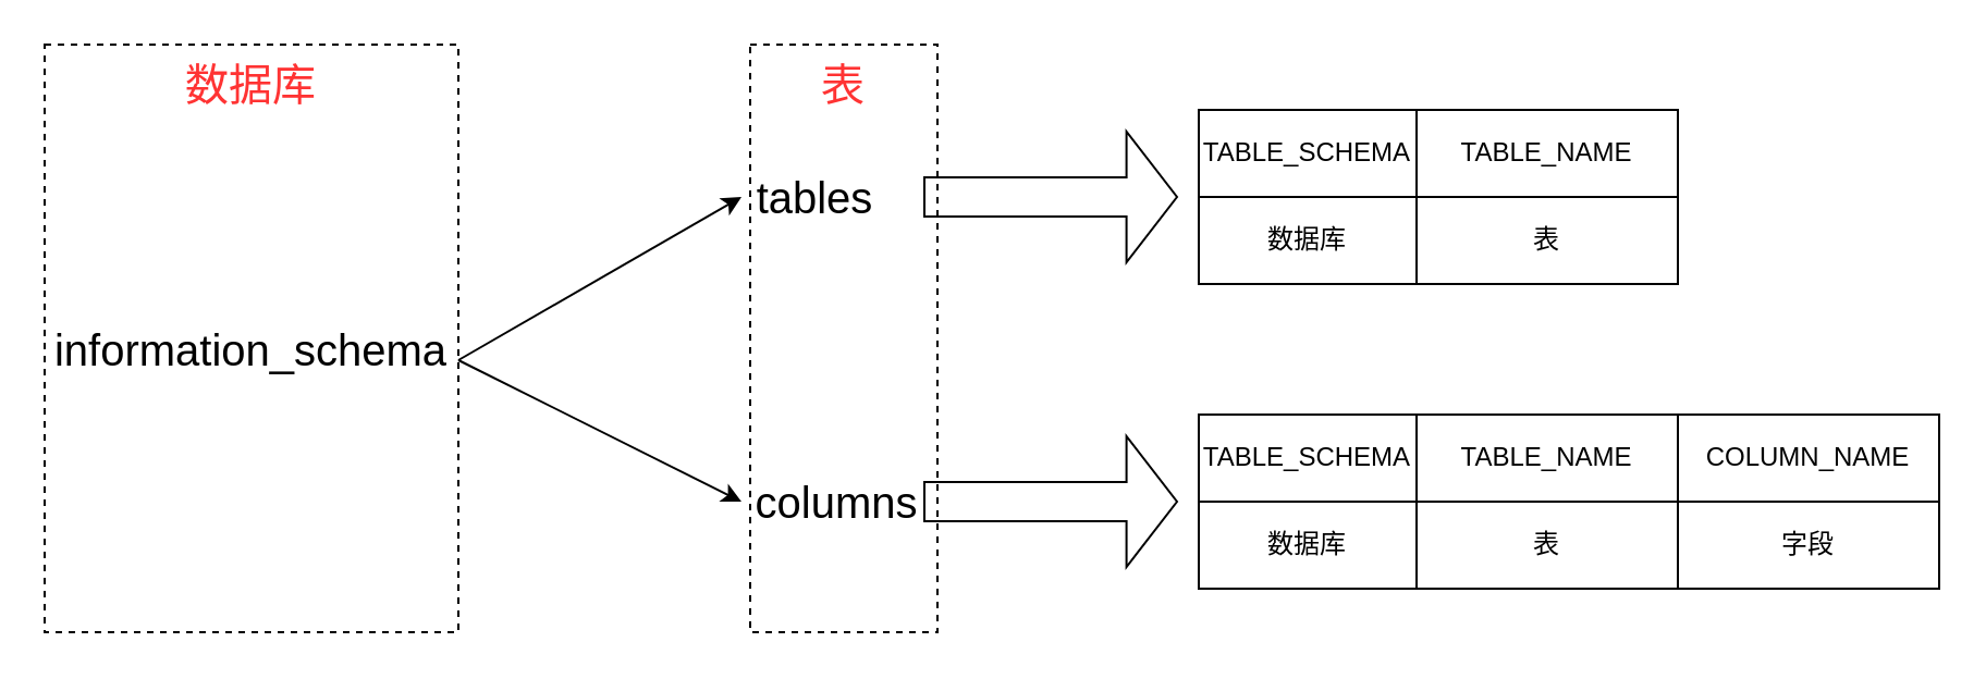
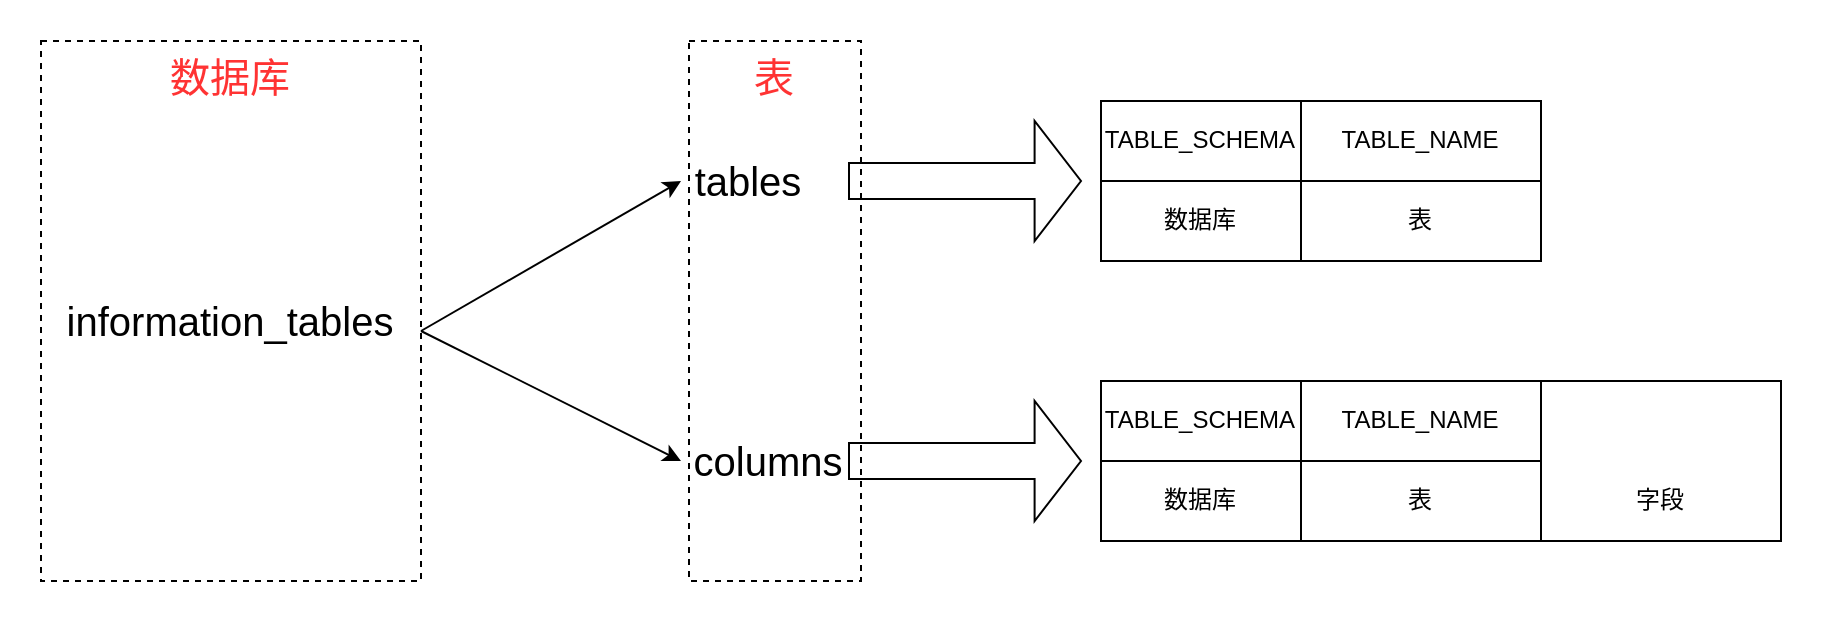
  <mxCell id="0" />
  <mxCell id="1" parent="0" />
- <mxCell id="2" value="information_schema" style="text;html=1;strokeColor=none;fillColor=none;align=center;verticalAlign=middle;whiteSpace=wrap;rounded=0;fontSize=20;" vertex="1" parent="1"><mxGeometry x="20" y="150" width="190" height="20" as="geometry" /></mxCell>
+ <mxCell id="2" value="information_tables" style="text;html=1;strokeColor=none;fillColor=none;align=center;verticalAlign=middle;whiteSpace=wrap;rounded=0;fontSize=20;" vertex="1" parent="1"><mxGeometry x="20" y="150" width="190" height="20" as="geometry" /></mxCell>
  <mxCell id="3" value="" style="endArrow=classic;html=1;fontSize=20;exitX=1;exitY=0.75;exitDx=0;exitDy=0;" edge="1" parent="1" source="2"><mxGeometry width="50" height="50" relative="1" as="geometry"><mxPoint x="290" y="140" as="sourcePoint" /><mxPoint x="340" y="90" as="targetPoint" /></mxGeometry></mxCell>
  <mxCell id="4" value="" style="endArrow=classic;html=1;fontSize=20;exitX=1;exitY=0.75;exitDx=0;exitDy=0;" edge="1" parent="1" source="2"><mxGeometry width="50" height="50" relative="1" as="geometry"><mxPoint x="210" y="165" as="sourcePoint" /><mxPoint x="340" y="230" as="targetPoint" /></mxGeometry></mxCell>
  <mxCell id="5" value="tables" style="text;html=1;strokeColor=none;fillColor=none;align=center;verticalAlign=middle;whiteSpace=wrap;rounded=0;fontSize=20;" vertex="1" parent="1"><mxGeometry x="344" y="80" width="60" height="20" as="geometry" /></mxCell>
  <mxCell id="6" value="columns" style="text;html=1;strokeColor=none;fillColor=none;align=center;verticalAlign=middle;whiteSpace=wrap;rounded=0;fontSize=20;" vertex="1" parent="1"><mxGeometry x="344" y="220" width="80" height="20" as="geometry" /></mxCell>
  <mxCell id="7" value="&lt;font color=&quot;#ff3333&quot;&gt;数据库&lt;/font&gt;" style="rounded=0;whiteSpace=wrap;html=1;dashed=1;gradientColor=none;fontSize=20;fillColor=none;verticalAlign=top;" vertex="1" parent="1"><mxGeometry x="20" y="20" width="190" height="270" as="geometry" /></mxCell>
  <mxCell id="8" value="&lt;font color=&quot;#ff3333&quot;&gt;表&lt;/font&gt;" style="rounded=0;whiteSpace=wrap;html=1;dashed=1;gradientColor=none;fontSize=20;fillColor=none;verticalAlign=top;" vertex="1" parent="1"><mxGeometry x="344" y="20" width="86" height="270" as="geometry" /></mxCell>
  <mxCell id="9" value="" style="shape=singleArrow;whiteSpace=wrap;html=1;fillColor=none;gradientColor=none;fontSize=20;" vertex="1" parent="1"><mxGeometry x="424" y="60" width="116" height="60" as="geometry" /></mxCell>
  <mxCell id="10" value="" style="shape=singleArrow;whiteSpace=wrap;html=1;fillColor=none;gradientColor=none;fontSize=20;" vertex="1" parent="1"><mxGeometry x="424" y="200" width="116" height="60" as="geometry" /></mxCell>
  <mxCell id="11" value="" style="shape=partialRectangle;html=1;whiteSpace=wrap;connectable=0;fillColor=none;top=0;left=0;bottom=0;right=0;overflow=hidden;" vertex="1" parent="1"><mxGeometry x="540" y="100" width="60" height="20" as="geometry" /></mxCell>
  <mxCell id="12" value="" style="shape=table;html=1;whiteSpace=wrap;startSize=0;container=1;collapsible=0;childLayout=tableLayout;fillColor=none;gradientColor=none;fontSize=20;" vertex="1" parent="1"><mxGeometry x="550" y="190" width="340" height="80" as="geometry" /></mxCell>
  <mxCell id="13" value="" style="shape=partialRectangle;html=1;whiteSpace=wrap;collapsible=0;dropTarget=0;pointerEvents=0;fillColor=none;top=0;left=0;bottom=0;right=0;points=[[0,0.5],[1,0.5]];portConstraint=eastwest;" vertex="1" parent="12"><mxGeometry width="340" height="40" as="geometry" /></mxCell>
  <mxCell id="14" value="TABLE_SCHEMA" style="shape=partialRectangle;html=1;whiteSpace=wrap;connectable=0;fillColor=none;top=0;left=0;bottom=0;right=0;overflow=hidden;" vertex="1" parent="13"><mxGeometry width="100" height="40" as="geometry" /></mxCell>
  <mxCell id="15" value="TABLE_NAME" style="shape=partialRectangle;html=1;whiteSpace=wrap;connectable=0;fillColor=none;top=0;left=0;bottom=0;right=0;overflow=hidden;" vertex="1" parent="13"><mxGeometry x="100" width="120" height="40" as="geometry" /></mxCell>
- <mxCell id="16" value="COLUMN_NAME" style="shape=partialRectangle;html=1;whiteSpace=wrap;connectable=0;fillColor=none;top=0;left=0;bottom=0;right=0;overflow=hidden;" vertex="1" parent="13"><mxGeometry x="220" width="120" height="40" as="geometry" /></mxCell>
  <mxCell id="17" value="" style="shape=partialRectangle;html=1;whiteSpace=wrap;collapsible=0;dropTarget=0;pointerEvents=0;fillColor=none;top=0;left=0;bottom=0;right=0;points=[[0,0.5],[1,0.5]];portConstraint=eastwest;" vertex="1" parent="12"><mxGeometry y="40" width="340" height="40" as="geometry" /></mxCell>
  <mxCell id="18" value="数据库" style="shape=partialRectangle;html=1;whiteSpace=wrap;connectable=0;fillColor=none;top=0;left=0;bottom=0;right=0;overflow=hidden;" vertex="1" parent="17"><mxGeometry width="100" height="40" as="geometry" /></mxCell>
  <mxCell id="19" value="表" style="shape=partialRectangle;html=1;whiteSpace=wrap;connectable=0;fillColor=none;top=0;left=0;bottom=0;right=0;overflow=hidden;" vertex="1" parent="17"><mxGeometry x="100" width="120" height="40" as="geometry" /></mxCell>
  <mxCell id="20" value="字段" style="shape=partialRectangle;html=1;whiteSpace=wrap;connectable=0;fillColor=none;top=0;left=0;bottom=0;right=0;overflow=hidden;" vertex="1" parent="17"><mxGeometry x="220" width="120" height="40" as="geometry" /></mxCell>
  <mxCell id="21" value="" style="shape=table;html=1;whiteSpace=wrap;startSize=0;container=1;collapsible=0;childLayout=tableLayout;fillColor=none;gradientColor=none;fontSize=20;" vertex="1" parent="1"><mxGeometry x="550" y="50" width="220" height="80" as="geometry" /></mxCell>
  <mxCell id="22" value="" style="shape=partialRectangle;html=1;whiteSpace=wrap;collapsible=0;dropTarget=0;pointerEvents=0;fillColor=none;top=0;left=0;bottom=0;right=0;points=[[0,0.5],[1,0.5]];portConstraint=eastwest;" vertex="1" parent="21"><mxGeometry width="220" height="40" as="geometry" /></mxCell>
  <mxCell id="23" value="TABLE_SCHEMA" style="shape=partialRectangle;html=1;whiteSpace=wrap;connectable=0;fillColor=none;top=0;left=0;bottom=0;right=0;overflow=hidden;" vertex="1" parent="22"><mxGeometry width="100" height="40" as="geometry" /></mxCell>
  <mxCell id="24" value="TABLE_NAME" style="shape=partialRectangle;html=1;whiteSpace=wrap;connectable=0;fillColor=none;top=0;left=0;bottom=0;right=0;overflow=hidden;" vertex="1" parent="22"><mxGeometry x="100" width="120" height="40" as="geometry" /></mxCell>
  <mxCell id="25" value="" style="shape=partialRectangle;html=1;whiteSpace=wrap;collapsible=0;dropTarget=0;pointerEvents=0;fillColor=none;top=0;left=0;bottom=0;right=0;points=[[0,0.5],[1,0.5]];portConstraint=eastwest;" vertex="1" parent="21"><mxGeometry y="40" width="220" height="40" as="geometry" /></mxCell>
  <mxCell id="26" value="数据库" style="shape=partialRectangle;html=1;whiteSpace=wrap;connectable=0;fillColor=none;top=0;left=0;bottom=0;right=0;overflow=hidden;" vertex="1" parent="25"><mxGeometry width="100" height="40" as="geometry" /></mxCell>
  <mxCell id="27" value="表" style="shape=partialRectangle;html=1;whiteSpace=wrap;connectable=0;fillColor=none;top=0;left=0;bottom=0;right=0;overflow=hidden;" vertex="1" parent="25"><mxGeometry x="100" width="120" height="40" as="geometry" /></mxCell>
